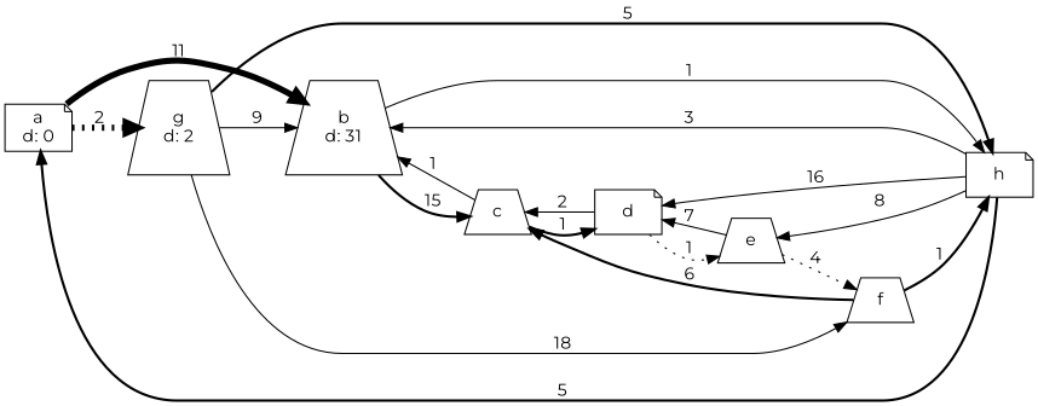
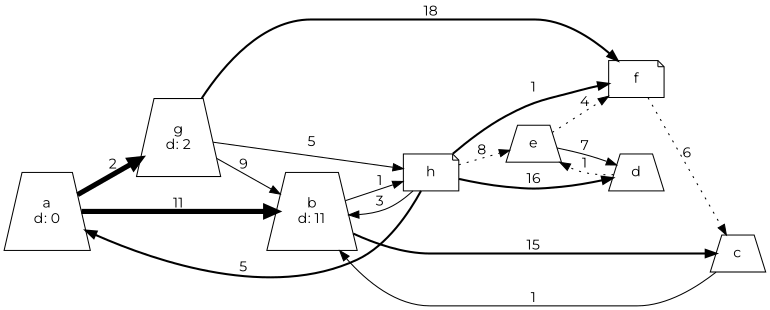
  digraph {
    fontname=Montserrat
    rankdir=LR
    node [fontname=Montserrat shape=trapezium]
    edge [dir=forward fontname=Montserrat style=solid]
-   n1 [label="a\nd: 0" shape=note]
-   n2 [label="b\nd: 31"]
+   n1 [label="a\nd: 0"]
+   n2 [label="b\nd: 11"]
    n3 [label="g\nd: 2"]
    n4 [label=c]
    n5 [label=h shape=note]
-   n6 [label=f]
-   n7 [label=d shape=note]
+   n6 [label=f shape=note]
+   n7 [label=d]
    n8 [label=e]
    n1 -> n2 [label=11 penwidth=5]
-   n1 -> n3 [label=2 penwidth=5 style=dotted]
+   n1 -> n3 [label=2 penwidth=5]
    n2 -> n4 [label=15 style=bold]
    n2 -> n5 [label=1]
    n3 -> n2 [label=9]
-   n3 -> n5 [label=5 style=bold]
-   n3 -> n6 [label=18]
+   n3 -> n5 [label=5]
+   n3 -> n6 [label=18 style=bold]
    n4 -> n2 [label=1]
-   n4 -> n7 [label=1 style=bold]
    n5 -> n1 [label=5 style=bold]
    n5 -> n2 [label=3]
-   n5 -> n7 [label=16]
-   n5 -> n8 [label=8]
-   n6 -> n4 [label=6 style=bold]
-   n6 -> n5 [label=1 style=bold]
-   n7 -> n4 [label=2]
+   n5 -> n7 [label=16 style=bold]
+   n5 -> n8 [label=8 style=dotted]
+   n6 -> n4 [label=6 style=dotted]
+   n5 -> n6 [label=1 style=bold]
    n7 -> n8 [label=1 style=dotted]
    n8 -> n6 [label=4 style=dotted]
    n8 -> n7 [label=7]
  }
